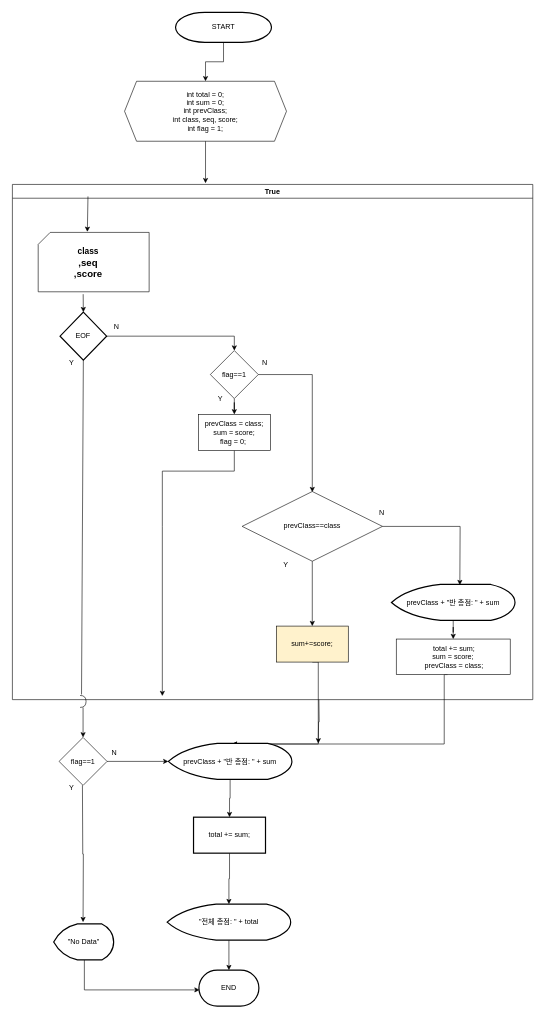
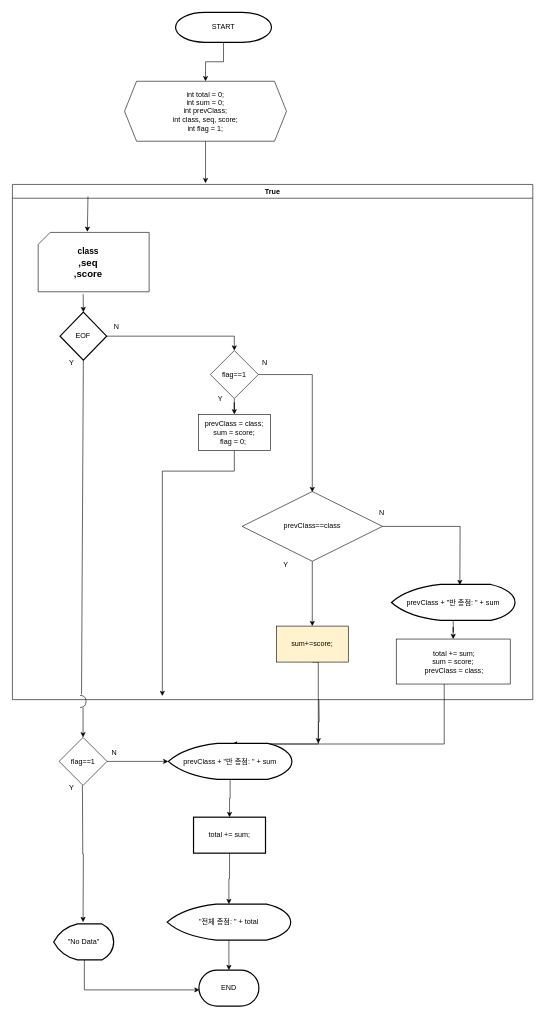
  <mxCell id="0" />
  <mxCell id="1" parent="0" />
  <mxCell id="2" value="" style="edgeStyle=orthogonalEdgeStyle;rounded=0;orthogonalLoop=1;jettySize=auto;html=1;" parent="1" source="3" target="5" edge="1"><mxGeometry relative="1" as="geometry" /></mxCell>
  <mxCell id="3" value="START" style="strokeWidth=2;html=1;shape=mxgraph.flowchart.terminator;whiteSpace=wrap;" parent="1" vertex="1"><mxGeometry x="292" y="20" width="160" height="50" as="geometry" /></mxCell>
  <mxCell id="4" value="" style="edgeStyle=orthogonalEdgeStyle;rounded=0;orthogonalLoop=1;jettySize=auto;html=1;" edge="1" parent="1"><mxGeometry relative="1" as="geometry"><mxPoint x="342" y="233" as="sourcePoint" /><mxPoint x="342" y="305" as="targetPoint" /></mxGeometry></mxCell>
  <mxCell id="5" value="int total = 0;&lt;div&gt;int sum = 0;&lt;/div&gt;&lt;div&gt;int prevClass;&lt;/div&gt;&lt;div&gt;int class, seq, score;&lt;/div&gt;&lt;div&gt;int flag = 1;&lt;/div&gt;" style="shape=hexagon;perimeter=hexagonPerimeter2;whiteSpace=wrap;html=1;fixedSize=1;" parent="1" vertex="1"><mxGeometry x="207" y="135" width="270" height="100" as="geometry" /></mxCell>
  <mxCell id="6" value="True" style="swimlane;whiteSpace=wrap;html=1;" parent="1" vertex="1"><mxGeometry x="20" y="307" width="867.637" height="859" as="geometry" /></mxCell>
  <mxCell id="7" value="" style="group" parent="6" vertex="1" connectable="0"><mxGeometry x="43" y="80" width="185" height="99" as="geometry" /></mxCell>
  <mxCell id="8" value="" style="verticalLabelPosition=bottom;verticalAlign=top;html=1;shape=card;whiteSpace=wrap;size=20;arcSize=12;" parent="7" vertex="1"><mxGeometry width="185" height="99" as="geometry" /></mxCell>
  <mxCell id="9" value="&lt;b&gt;&lt;font style=&quot;font-size: 14px;&quot;&gt;class&lt;/font&gt;&lt;/b&gt;&lt;div&gt;&lt;b&gt;&lt;font size=&quot;3&quot;&gt;,seq&lt;/font&gt;&lt;/b&gt;&lt;/div&gt;&lt;div&gt;&lt;b&gt;&lt;font size=&quot;3&quot;&gt;,score&lt;/font&gt;&lt;/b&gt;&lt;/div&gt;" style="text;html=1;align=center;verticalAlign=middle;whiteSpace=wrap;rounded=0;" parent="7" vertex="1"><mxGeometry y="20" width="166.5" height="62.5" as="geometry" /></mxCell>
  <mxCell id="10" value="" style="edgeStyle=orthogonalEdgeStyle;rounded=0;orthogonalLoop=1;jettySize=auto;html=1;entryX=0.5;entryY=0;entryDx=0;entryDy=0;" parent="6" target="30" edge="1"><mxGeometry relative="1" as="geometry"><mxPoint x="118" y="183" as="sourcePoint" /><mxPoint x="190" y="253" as="targetPoint" /></mxGeometry></mxCell>
  <mxCell id="11" value="" style="edgeStyle=orthogonalEdgeStyle;rounded=0;orthogonalLoop=1;jettySize=auto;html=1;" edge="1" parent="6" source="12" target="17"><mxGeometry relative="1" as="geometry" /></mxCell>
  <mxCell id="12" value="prevClass + &quot;반 총점: &quot; + sum" style="strokeWidth=2;html=1;shape=mxgraph.flowchart.display;whiteSpace=wrap;" vertex="1" parent="6"><mxGeometry x="632" y="667" width="206" height="60" as="geometry" /></mxCell>
  <mxCell id="13" value="" style="edgeStyle=orthogonalEdgeStyle;rounded=0;orthogonalLoop=1;jettySize=auto;html=1;" edge="1" parent="6" source="15"><mxGeometry relative="1" as="geometry"><mxPoint x="746" y="668.005" as="targetPoint" /></mxGeometry></mxCell>
  <mxCell id="14" value="" style="edgeStyle=orthogonalEdgeStyle;rounded=0;orthogonalLoop=1;jettySize=auto;html=1;" edge="1" parent="6" source="15" target="21"><mxGeometry relative="1" as="geometry" /></mxCell>
  <mxCell id="15" value="prevClass==class" style="rhombus;whiteSpace=wrap;html=1;" parent="6" vertex="1"><mxGeometry x="383" y="512" width="234" height="116.25" as="geometry" /></mxCell>
  <mxCell id="16" value="" style="edgeStyle=orthogonalEdgeStyle;rounded=0;orthogonalLoop=1;jettySize=auto;html=1;exitX=0.45;exitY=1.004;exitDx=0;exitDy=0;exitPerimeter=0;" edge="1" parent="6" source="17"><mxGeometry relative="1" as="geometry"><mxPoint x="600" y="704" as="sourcePoint" /><mxPoint x="366" y="933" as="targetPoint" /><Array as="points"><mxPoint x="720" y="817" /><mxPoint x="720" y="933" /></Array></mxGeometry></mxCell>
- <mxCell id="17" value="&amp;nbsp;total += sum;&lt;br&gt;                   sum = score;&lt;div&gt;&amp;nbsp;prevClass = class;&lt;br&gt;&lt;/div&gt;" style="rounded=0;whiteSpace=wrap;html=1;" vertex="1" parent="6"><mxGeometry x="640" y="758" width="190" height="59" as="geometry" /></mxCell>
+ <mxCell id="17" value="&amp;nbsp;total += sum;&lt;br&gt;                   sum = score;&lt;div&gt;&amp;nbsp;prevClass = class;&lt;br&gt;&lt;/div&gt;" style="rounded=0;whiteSpace=wrap;html=1;" vertex="1" parent="6"><mxGeometry x="640" y="758" width="190" height="75" as="geometry" /></mxCell>
  <mxCell id="18" value="N" style="text;html=1;align=center;verticalAlign=middle;whiteSpace=wrap;rounded=0;" vertex="1" parent="6"><mxGeometry x="586" y="532" width="60" height="30" as="geometry" /></mxCell>
  <mxCell id="19" value="Y" style="text;html=1;align=center;verticalAlign=middle;whiteSpace=wrap;rounded=0;" vertex="1" parent="6"><mxGeometry x="426" y="619" width="60" height="30" as="geometry" /></mxCell>
  <mxCell id="20" value="" style="edgeStyle=orthogonalEdgeStyle;rounded=0;orthogonalLoop=1;jettySize=auto;html=1;exitX=0.5;exitY=1;exitDx=0;exitDy=0;" edge="1" parent="6" source="21"><mxGeometry relative="1" as="geometry"><mxPoint x="366" y="684" as="sourcePoint" /><mxPoint x="366" y="933" as="targetPoint" /><Array as="points"><mxPoint x="510" y="796" /><mxPoint x="510" y="933" /></Array></mxGeometry></mxCell>
  <mxCell id="21" value="sum+=score;" style="whiteSpace=wrap;html=1;fillColor=#fff2cc;" vertex="1" parent="6"><mxGeometry x="440" y="736.375" width="120" height="60" as="geometry" /></mxCell>
  <mxCell id="22" value="" style="edgeStyle=orthogonalEdgeStyle;rounded=0;orthogonalLoop=1;jettySize=auto;html=1;" edge="1" parent="6" source="24" target="27"><mxGeometry relative="1" as="geometry" /></mxCell>
  <mxCell id="23" value="" style="edgeStyle=orthogonalEdgeStyle;rounded=0;orthogonalLoop=1;jettySize=auto;html=1;" edge="1" parent="6" source="24"><mxGeometry relative="1" as="geometry"><mxPoint x="500" y="513" as="targetPoint" /><Array as="points"><mxPoint x="500" y="317" /><mxPoint x="500" y="513" /></Array></mxGeometry></mxCell>
  <mxCell id="24" value="flag==1" style="rhombus;whiteSpace=wrap;html=1;" vertex="1" parent="6"><mxGeometry x="330" y="277" width="80" height="80" as="geometry" /></mxCell>
  <mxCell id="25" value="" style="edgeStyle=orthogonalEdgeStyle;rounded=0;orthogonalLoop=1;jettySize=auto;html=1;entryX=0.5;entryY=0;entryDx=0;entryDy=0;" edge="1" parent="6" source="30" target="24"><mxGeometry relative="1" as="geometry" /></mxCell>
  <mxCell id="26" value="" style="edgeStyle=orthogonalEdgeStyle;rounded=0;orthogonalLoop=1;jettySize=auto;html=1;" edge="1" parent="6" source="27"><mxGeometry relative="1" as="geometry"><mxPoint x="250" y="853" as="targetPoint" /><Array as="points"><mxPoint x="370" y="478" /><mxPoint x="250" y="478" /><mxPoint x="250" y="570" /></Array></mxGeometry></mxCell>
  <mxCell id="27" value="prevClass = class;&lt;br&gt;            sum = score;&lt;br&gt;flag = 0;&amp;nbsp;" style="rounded=0;whiteSpace=wrap;html=1;" vertex="1" parent="6"><mxGeometry x="310" y="383.5" width="120" height="60" as="geometry" /></mxCell>
  <mxCell id="28" value="Y" style="text;html=1;align=center;verticalAlign=middle;whiteSpace=wrap;rounded=0;" vertex="1" parent="6"><mxGeometry x="317" y="343" width="60" height="30" as="geometry" /></mxCell>
  <mxCell id="29" value="Y" style="text;html=1;align=center;verticalAlign=middle;whiteSpace=wrap;rounded=0;" vertex="1" parent="6"><mxGeometry x="70.0" y="283" width="58.227" height="30" as="geometry" /></mxCell>
  <mxCell id="30" value="EOF" style="rhombus;whiteSpace=wrap;html=1;strokeWidth=2;" vertex="1" parent="6"><mxGeometry x="79.468" y="213" width="77.637" height="80" as="geometry" /></mxCell>
  <mxCell id="31" value="N" style="text;html=1;align=center;verticalAlign=middle;whiteSpace=wrap;rounded=0;" vertex="1" parent="6"><mxGeometry x="145.269" y="223" width="58.227" height="30" as="geometry" /></mxCell>
  <mxCell id="32" value="N" style="text;html=1;align=center;verticalAlign=middle;whiteSpace=wrap;rounded=0;" vertex="1" parent="6"><mxGeometry x="392.112" y="283" width="58.227" height="30" as="geometry" /></mxCell>
  <mxCell id="33" value="" style="edgeStyle=orthogonalEdgeStyle;rounded=0;orthogonalLoop=1;jettySize=auto;html=1;" edge="1" parent="6"><mxGeometry relative="1" as="geometry"><mxPoint x="511" y="859" as="sourcePoint" /><mxPoint x="510" y="932" as="targetPoint" /></mxGeometry></mxCell>
  <mxCell id="34" value="" style="endArrow=classic;html=1;rounded=0;entryX=0.443;entryY=-0.01;entryDx=0;entryDy=0;entryPerimeter=0;" parent="1" target="8" edge="1"><mxGeometry width="50" height="50" relative="1" as="geometry"><mxPoint x="146" y="327" as="sourcePoint" /><mxPoint x="226" y="417" as="targetPoint" /></mxGeometry></mxCell>
  <mxCell id="35" value="" style="edgeStyle=orthogonalEdgeStyle;rounded=0;orthogonalLoop=1;jettySize=auto;html=1;" edge="1" parent="1" source="36" target="41"><mxGeometry relative="1" as="geometry" /></mxCell>
  <mxCell id="36" value="total += sum;" style="whiteSpace=wrap;html=1;strokeWidth=2;" vertex="1" parent="1"><mxGeometry x="322" y="1362" width="120" height="60" as="geometry" /></mxCell>
  <mxCell id="37" value="END" style="strokeWidth=2;html=1;shape=mxgraph.flowchart.terminator;whiteSpace=wrap;" vertex="1" parent="1"><mxGeometry x="331" y="1617" width="100" height="60" as="geometry" /></mxCell>
  <mxCell id="38" value="" style="edgeStyle=orthogonalEdgeStyle;rounded=0;orthogonalLoop=1;jettySize=auto;html=1;" edge="1" parent="1" source="39" target="36"><mxGeometry relative="1" as="geometry" /></mxCell>
  <mxCell id="39" value="prevClass + &quot;반 총점: &quot; + sum" style="strokeWidth=2;html=1;shape=mxgraph.flowchart.display;whiteSpace=wrap;" vertex="1" parent="1"><mxGeometry x="280" y="1239" width="206" height="60" as="geometry" /></mxCell>
  <mxCell id="40" value="" style="edgeStyle=orthogonalEdgeStyle;rounded=0;orthogonalLoop=1;jettySize=auto;html=1;" edge="1" parent="1" source="41" target="37"><mxGeometry relative="1" as="geometry" /></mxCell>
  <mxCell id="41" value="&quot;전체 총점: &quot; + total" style="strokeWidth=2;html=1;shape=mxgraph.flowchart.display;whiteSpace=wrap;" vertex="1" parent="1"><mxGeometry x="278" y="1507" width="206" height="60" as="geometry" /></mxCell>
  <mxCell id="42" value="" style="edgeStyle=orthogonalEdgeStyle;rounded=0;orthogonalLoop=1;jettySize=auto;html=1;" edge="1" parent="1" source="43"><mxGeometry relative="1" as="geometry"><mxPoint x="332" y="1650" as="targetPoint" /><Array as="points"><mxPoint x="140" y="1650" /></Array></mxGeometry></mxCell>
  <mxCell id="43" value="&quot;No Data&quot;" style="strokeWidth=2;html=1;shape=mxgraph.flowchart.display;whiteSpace=wrap;" vertex="1" parent="1"><mxGeometry x="88.82" y="1540" width="100" height="60" as="geometry" /></mxCell>
  <mxCell id="44" value="" style="edgeStyle=orthogonalEdgeStyle;rounded=0;orthogonalLoop=1;jettySize=auto;html=1;" edge="1" parent="1" source="45" target="49"><mxGeometry relative="1" as="geometry" /></mxCell>
  <mxCell id="45" value="" style="shape=requiredInterface;html=1;verticalLabelPosition=bottom;sketch=0;" vertex="1" parent="1"><mxGeometry x="132.82" y="1159" width="10" height="20" as="geometry" /></mxCell>
  <mxCell id="46" value="" style="endArrow=none;html=1;rounded=0;entryX=0.5;entryY=1;entryDx=0;entryDy=0;exitX=0.242;exitY=-0.079;exitDx=0;exitDy=0;exitPerimeter=0;" edge="1" parent="1" source="45" target="30"><mxGeometry width="50" height="50" relative="1" as="geometry"><mxPoint x="420" y="1090" as="sourcePoint" /><mxPoint x="470" y="1040" as="targetPoint" /></mxGeometry></mxCell>
  <mxCell id="47" value="" style="edgeStyle=orthogonalEdgeStyle;rounded=0;orthogonalLoop=1;jettySize=auto;html=1;" edge="1" parent="1" source="49" target="39"><mxGeometry relative="1" as="geometry" /></mxCell>
  <mxCell id="48" value="" style="edgeStyle=orthogonalEdgeStyle;rounded=0;orthogonalLoop=1;jettySize=auto;html=1;" edge="1" parent="1"><mxGeometry relative="1" as="geometry"><mxPoint x="136.765" y="1308.945" as="sourcePoint" /><mxPoint x="137.82" y="1537" as="targetPoint" /></mxGeometry></mxCell>
  <mxCell id="49" value="flag==1" style="rhombus;whiteSpace=wrap;html=1;" vertex="1" parent="1"><mxGeometry x="97.82" y="1229" width="80" height="80" as="geometry" /></mxCell>
  <mxCell id="50" value="Y" style="text;html=1;align=center;verticalAlign=middle;whiteSpace=wrap;rounded=0;" vertex="1" parent="1"><mxGeometry x="88.82" y="1299" width="60" height="30" as="geometry" /></mxCell>
  <mxCell id="51" value="N" style="text;html=1;align=center;verticalAlign=middle;whiteSpace=wrap;rounded=0;" vertex="1" parent="1"><mxGeometry x="160" y="1239" width="60" height="30" as="geometry" /></mxCell>
